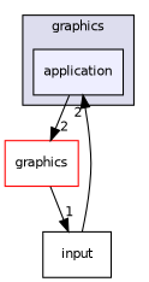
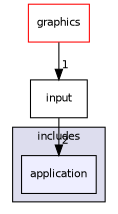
  digraph {
    compound=true
    node [fontname=Helvetica fontsize=10 shape=box style=filled]
    edge [headlabel=2 labeldistance=1.5 labelfontname=Helvetica labelfontsize=10]
    n1 [fillcolor="#eeeeff" label=application pencolor=black]
    n2 [color=red fillcolor=white label=graphics]
    n3 [label=input style=""]
    subgraph cluster_1 {
      bgcolor="#ddddee"
      fontname=Helvetica
      fontsize=10
-     label=graphics
+     label=includes
      pencolor=black
      n1
    }
-   n1 -> n2
    n2 -> n3 [headlabel=1]
    n3 -> n1
  }
